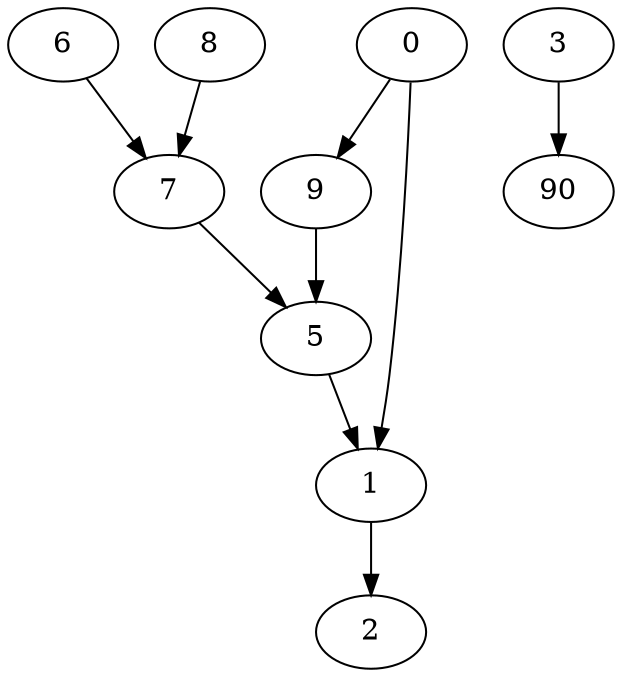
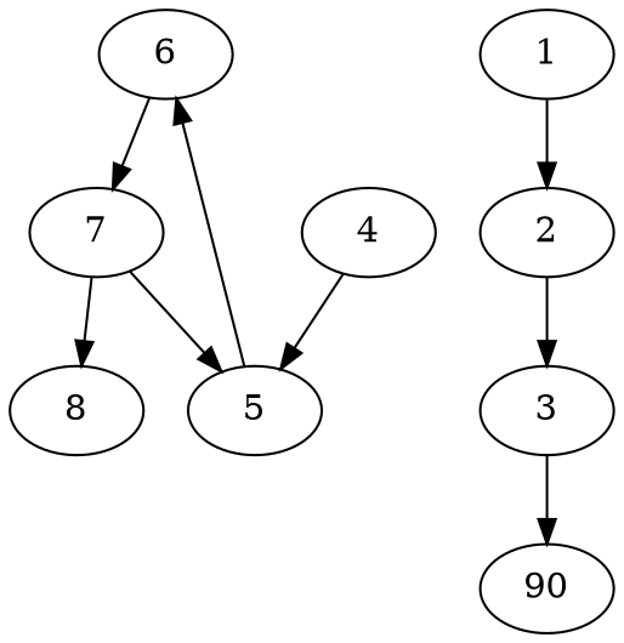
  digraph {
    6
    7
    8
    5
    1
    2
    3
-   4 [label=9]
-   0
+   4
    n10 [label=90]
    6 -> 7
-   8 -> 7
+   7 -> 8
    7 -> 5
-   5 -> 1
+   5 -> 6
    1 -> 2
+   2 -> 3
    3 -> n10
    4 -> 5
-   0 -> 1
-   0 -> 4
  }
